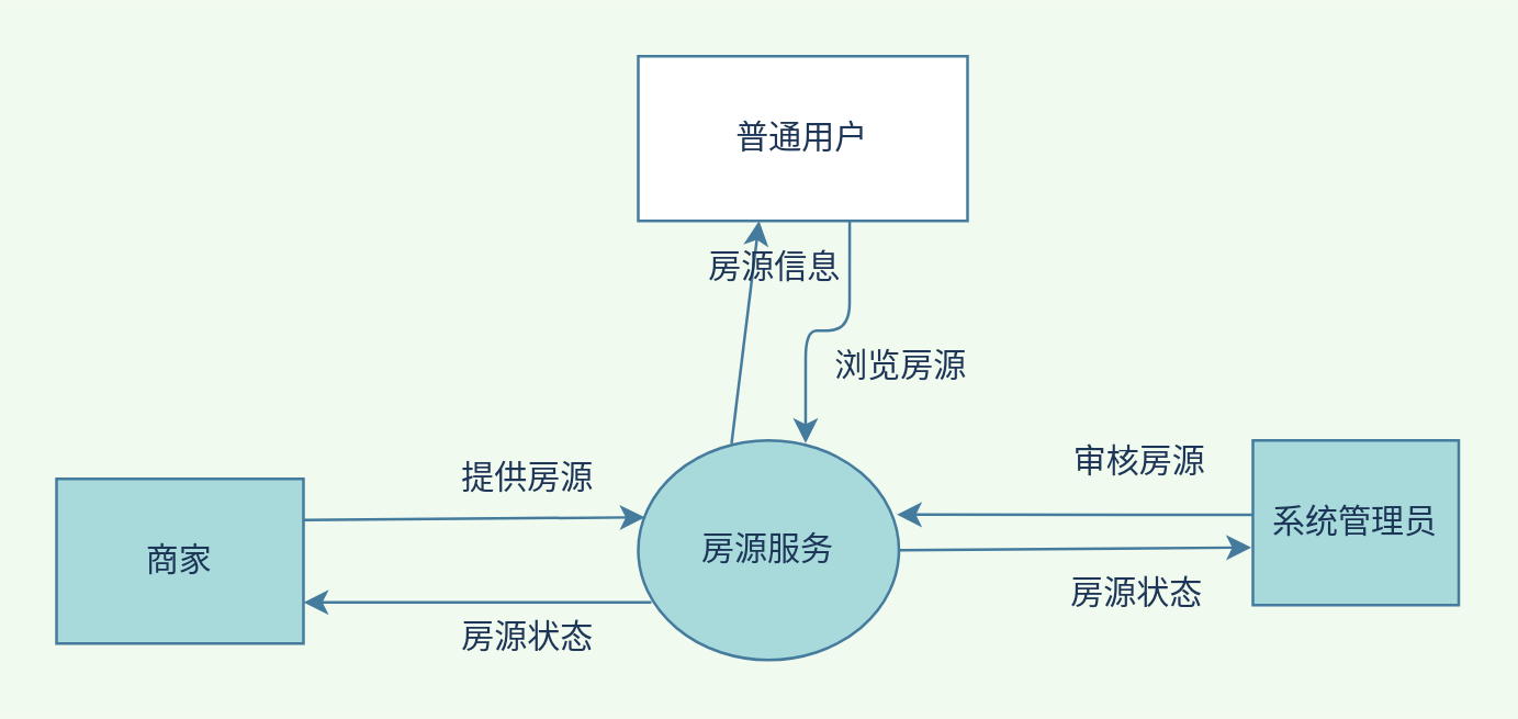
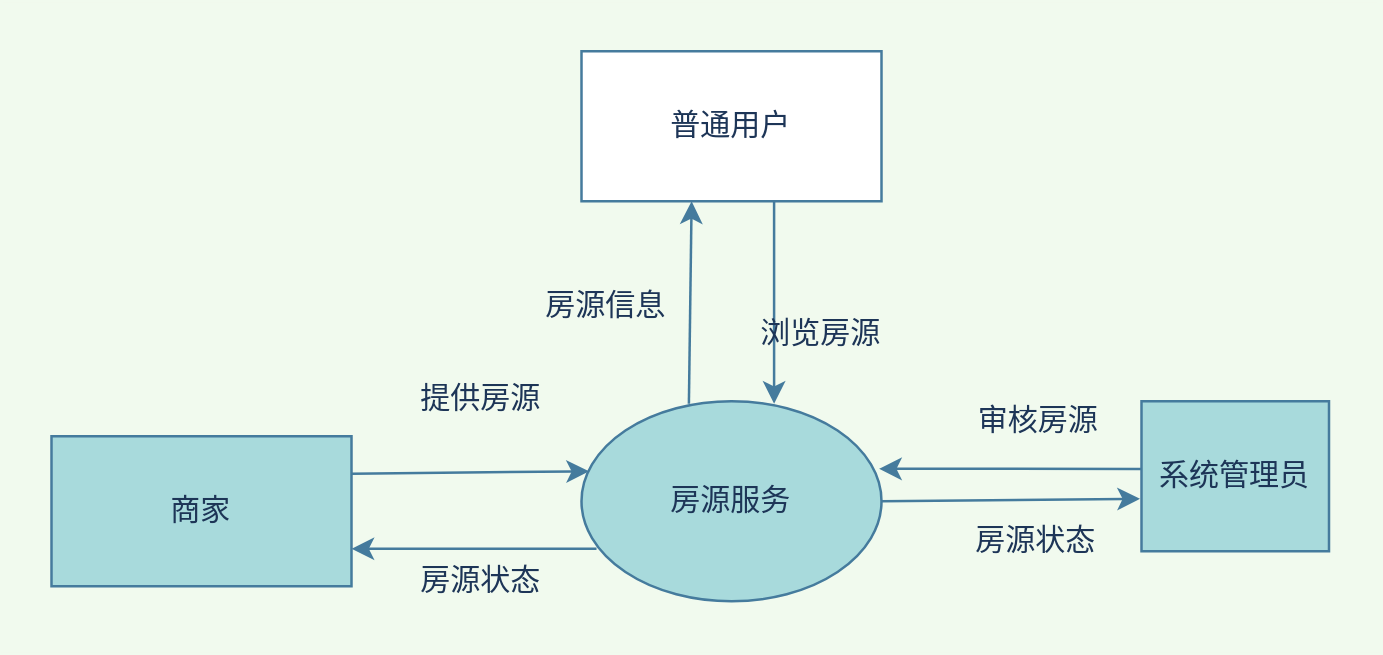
  <mxCell id="0" />
  <mxCell id="1" parent="0" />
- <mxCell id="2" value="房源服务" style="ellipse;whiteSpace=wrap;html=1;rounded=0;sketch=0;strokeColor=#457B9D;fillColor=#A8DADC;fontColor=#1D3557;" vertex="1" parent="1"><mxGeometry x="232" y="160" width="95" height="80" as="geometry" /></mxCell>
- <mxCell id="3" value="商家" style="rounded=0;whiteSpace=wrap;html=1;sketch=0;strokeColor=#457B9D;fillColor=#A8DADC;fontColor=#1D3557;" vertex="1" parent="1"><mxGeometry x="20" y="174" width="90" height="60" as="geometry" /></mxCell>
+ <mxCell id="2" value="房源服务" style="ellipse;whiteSpace=wrap;html=1;rounded=0;sketch=0;strokeColor=#457B9D;fillColor=#A8DADC;fontColor=#1D3557;" vertex="1" parent="1"><mxGeometry x="232" y="160" width="120" height="80" as="geometry" /></mxCell>
+ <mxCell id="3" value="商家" style="rounded=0;whiteSpace=wrap;html=1;sketch=0;strokeColor=#457B9D;fillColor=#A8DADC;fontColor=#1D3557;" vertex="1" parent="1"><mxGeometry x="20" y="174" width="120" height="60" as="geometry" /></mxCell>
  <mxCell id="4" value="系统管理员" style="rounded=0;whiteSpace=wrap;html=1;sketch=0;strokeColor=#457B9D;fillColor=#A8DADC;fontColor=#1D3557;" vertex="1" parent="1"><mxGeometry x="456" y="160" width="75" height="60" as="geometry" /></mxCell>
  <mxCell id="5" style="edgeStyle=orthogonalEdgeStyle;curved=0;rounded=1;sketch=0;orthogonalLoop=1;jettySize=auto;html=1;exitX=0.642;exitY=1;exitDx=0;exitDy=0;entryX=0.642;entryY=0.013;entryDx=0;entryDy=0;entryPerimeter=0;strokeColor=#457B9D;fillColor=#A8DADC;fontColor=#1D3557;exitPerimeter=0;" edge="1" parent="1" source="6" target="2"><mxGeometry relative="1" as="geometry" /></mxCell>
  <mxCell id="6" value="普通用户" style="rounded=0;whiteSpace=wrap;html=1;sketch=0;strokeColor=#457B9D;fillColor=#ffffff;fontColor=#1D3557;" vertex="1" parent="1"><mxGeometry x="232" y="20" width="120" height="60" as="geometry" /></mxCell>
  <mxCell id="7" value="" style="endArrow=classic;html=1;strokeColor=#457B9D;fillColor=#A8DADC;fontColor=#1D3557;exitX=1;exitY=0.25;exitDx=0;exitDy=0;entryX=0.025;entryY=0.35;entryDx=0;entryDy=0;entryPerimeter=0;" edge="1" parent="1" source="3" target="2"><mxGeometry width="50" height="50" relative="1" as="geometry"><mxPoint x="312" y="242" as="sourcePoint" /><mxPoint x="362" y="192" as="targetPoint" /></mxGeometry></mxCell>
  <mxCell id="8" value="" style="endArrow=classic;html=1;strokeColor=#457B9D;fillColor=#A8DADC;fontColor=#1D3557;exitX=0.05;exitY=0.738;exitDx=0;exitDy=0;exitPerimeter=0;entryX=1;entryY=0.75;entryDx=0;entryDy=0;" edge="1" parent="1" source="2" target="3"><mxGeometry width="50" height="50" relative="1" as="geometry"><mxPoint x="312" y="242" as="sourcePoint" /><mxPoint x="362" y="192" as="targetPoint" /></mxGeometry></mxCell>
- <mxCell id="9" value="提供房源" style="text;html=1;strokeColor=none;fillColor=none;align=center;verticalAlign=middle;whiteSpace=wrap;rounded=0;sketch=0;fontColor=#1D3557;" vertex="1" parent="1"><mxGeometry x="164" y="164" width="56" height="20" as="geometry" /></mxCell>
+ <mxCell id="9" value="提供房源" style="text;html=1;strokeColor=none;fillColor=none;align=center;verticalAlign=middle;whiteSpace=wrap;rounded=0;sketch=0;fontColor=#1D3557;" vertex="1" parent="1"><mxGeometry x="164" y="149" width="56" height="20" as="geometry" /></mxCell>
  <mxCell id="10" value="房源状态" style="text;html=1;strokeColor=none;fillColor=none;align=center;verticalAlign=middle;whiteSpace=wrap;rounded=0;sketch=0;fontColor=#1D3557;" vertex="1" parent="1"><mxGeometry x="162" y="224" width="60" height="16" as="geometry" /></mxCell>
  <mxCell id="11" value="" style="endArrow=classic;html=1;strokeColor=#457B9D;fillColor=#A8DADC;fontColor=#1D3557;entryX=0.992;entryY=0.338;entryDx=0;entryDy=0;entryPerimeter=0;exitX=0;exitY=0.451;exitDx=0;exitDy=0;exitPerimeter=0;" edge="1" parent="1" source="4" target="2"><mxGeometry width="50" height="50" relative="1" as="geometry"><mxPoint x="452" y="192" as="sourcePoint" /><mxPoint x="362" y="192" as="targetPoint" /></mxGeometry></mxCell>
  <mxCell id="12" value="审核房源" style="text;html=1;strokeColor=none;fillColor=none;align=center;verticalAlign=middle;whiteSpace=wrap;rounded=0;sketch=0;fontColor=#1D3557;" vertex="1" parent="1"><mxGeometry x="387" y="160" width="56" height="16" as="geometry" /></mxCell>
  <mxCell id="13" value="" style="endArrow=classic;html=1;strokeColor=#457B9D;fillColor=#A8DADC;fontColor=#1D3557;exitX=1;exitY=0.5;exitDx=0;exitDy=0;entryX=-0.008;entryY=0.65;entryDx=0;entryDy=0;entryPerimeter=0;" edge="1" parent="1" source="2" target="4"><mxGeometry width="50" height="50" relative="1" as="geometry"><mxPoint x="312" y="242" as="sourcePoint" /><mxPoint x="362" y="192" as="targetPoint" /></mxGeometry></mxCell>
  <mxCell id="14" value="房源状态" style="text;html=1;strokeColor=none;fillColor=none;align=center;verticalAlign=middle;whiteSpace=wrap;rounded=0;sketch=0;fontColor=#1D3557;" vertex="1" parent="1"><mxGeometry x="384" y="208" width="60" height="16" as="geometry" /></mxCell>
  <mxCell id="15" value="" style="endArrow=classic;html=1;strokeColor=#457B9D;fillColor=#A8DADC;fontColor=#1D3557;entryX=0.367;entryY=1;entryDx=0;entryDy=0;exitX=0.358;exitY=0.013;exitDx=0;exitDy=0;exitPerimeter=0;entryPerimeter=0;" edge="1" parent="1" source="2" target="6"><mxGeometry width="50" height="50" relative="1" as="geometry"><mxPoint x="312" y="242" as="sourcePoint" /><mxPoint x="362" y="192" as="targetPoint" /></mxGeometry></mxCell>
  <mxCell id="16" value="浏览房源" style="text;html=1;strokeColor=none;fillColor=none;align=center;verticalAlign=middle;whiteSpace=wrap;rounded=0;sketch=0;fontColor=#1D3557;" vertex="1" parent="1"><mxGeometry x="302" y="127" width="52" height="12" as="geometry" /></mxCell>
- <mxCell id="17" value="房源信息" style="text;html=1;strokeColor=none;fillColor=none;align=center;verticalAlign=middle;whiteSpace=wrap;rounded=0;sketch=0;fontColor=#1D3557;" vertex="1" parent="1"><mxGeometry x="256" y="87" width="52" height="20" as="geometry" /></mxCell>
+ <mxCell id="17" value="房源信息" style="text;html=1;strokeColor=none;fillColor=none;align=center;verticalAlign=middle;whiteSpace=wrap;rounded=0;sketch=0;fontColor=#1D3557;" vertex="1" parent="1"><mxGeometry x="216" y="112" width="52" height="20" as="geometry" /></mxCell>
